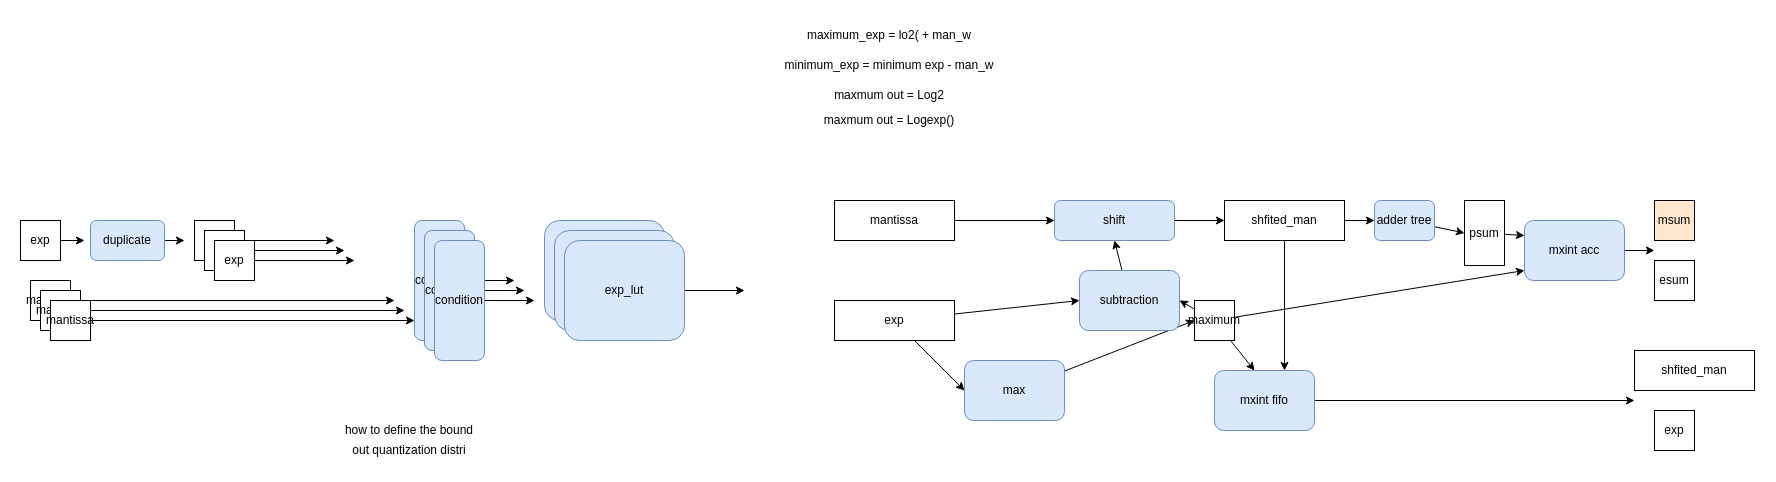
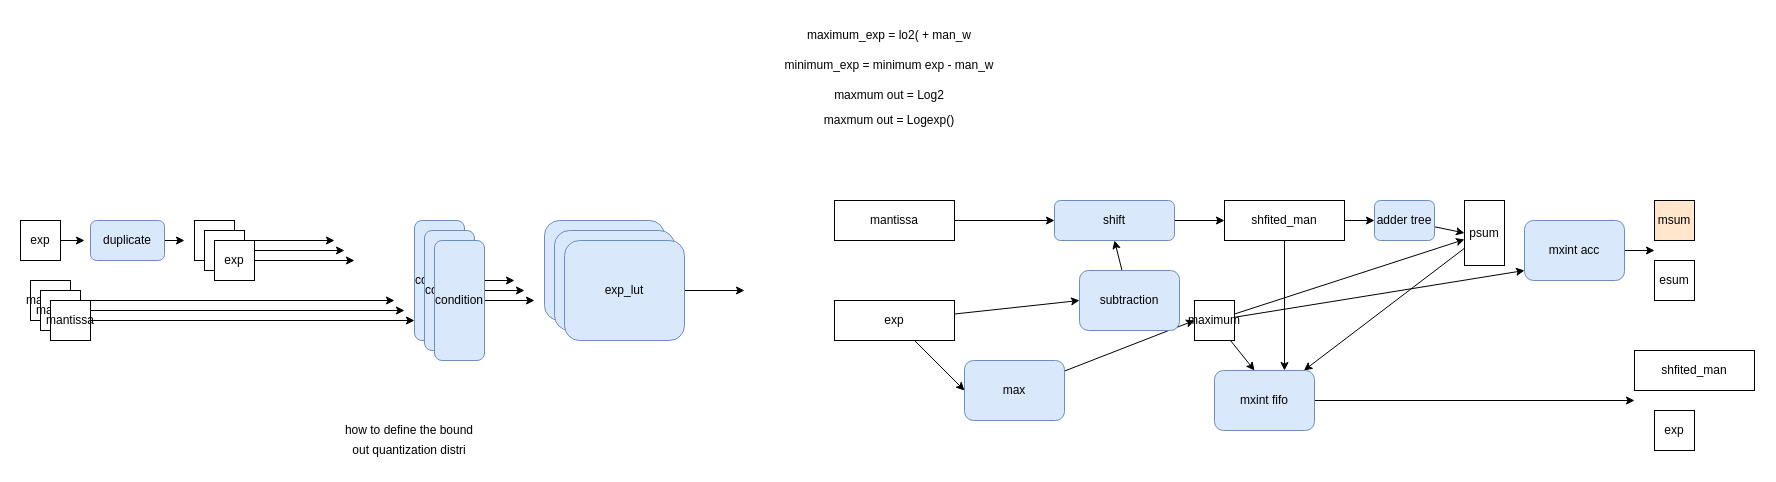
  <mxCell id="0" />
  <mxCell id="1" parent="0" />
  <mxCell id="2" style="edgeStyle=none;html=1;" parent="1" source="3" edge="1"><mxGeometry relative="1" as="geometry"><mxPoint x="394" y="300" as="targetPoint" /></mxGeometry></mxCell>
  <mxCell id="3" value="mantissa" style="rounded=0;whiteSpace=wrap;html=1;" parent="1" vertex="1"><mxGeometry x="30" y="280" width="40" height="40" as="geometry" /></mxCell>
  <mxCell id="4" value="maxmum out = Log2" style="text;strokeColor=none;align=center;fillColor=none;html=1;verticalAlign=middle;whiteSpace=wrap;rounded=0;" parent="1" vertex="1"><mxGeometry x="759" y="80" width="260" height="30" as="geometry" /></mxCell>
  <mxCell id="5" value="maxmum out = Logexp()" style="text;strokeColor=none;align=center;fillColor=none;html=1;verticalAlign=middle;whiteSpace=wrap;rounded=0;" parent="1" vertex="1"><mxGeometry x="784" y="110" width="210" height="20" as="geometry" /></mxCell>
  <mxCell id="6" value="maximum_exp = lo2( + man_w" style="text;strokeColor=none;align=center;fillColor=none;html=1;verticalAlign=middle;whiteSpace=wrap;rounded=0;" parent="1" vertex="1"><mxGeometry x="754" width="270" height="30" as="geometry" y="20" /></mxCell>
  <mxCell id="7" value="minimum_exp = minimum exp - man_w" style="text;strokeColor=none;align=center;fillColor=none;html=1;verticalAlign=middle;whiteSpace=wrap;rounded=0;" parent="1" vertex="1"><mxGeometry x="754" y="50" width="270" height="30" as="geometry" /></mxCell>
  <mxCell id="8" style="edgeStyle=none;html=1;" parent="1" source="9" edge="1"><mxGeometry relative="1" as="geometry"><mxPoint x="84" y="240" as="targetPoint" /></mxGeometry></mxCell>
  <mxCell id="9" value="exp" style="rounded=0;whiteSpace=wrap;html=1;" parent="1" vertex="1"><mxGeometry x="20" y="220" width="40" height="40" as="geometry" /></mxCell>
  <mxCell id="10" value="exp_lut" style="rounded=1;whiteSpace=wrap;html=1;fillColor=#dae8fc;strokeColor=#6c8ebf;" parent="1" vertex="1"><mxGeometry x="544" y="220" width="120" height="100" as="geometry" /></mxCell>
  <mxCell id="11" style="edgeStyle=none;html=1;" parent="1" source="12" edge="1"><mxGeometry relative="1" as="geometry"><mxPoint x="1054" y="220" as="targetPoint" /></mxGeometry></mxCell>
  <mxCell id="12" value="mantissa" style="rounded=0;whiteSpace=wrap;html=1;" parent="1" vertex="1"><mxGeometry x="834" y="200" width="120" height="40" as="geometry" /></mxCell>
  <mxCell id="13" style="edgeStyle=none;html=1;entryX=0;entryY=0.5;entryDx=0;entryDy=0;" parent="1" source="15" target="19" edge="1"><mxGeometry relative="1" as="geometry"><mxPoint x="1064" y="320" as="targetPoint" /></mxGeometry></mxCell>
  <mxCell id="14" style="edgeStyle=none;html=1;" parent="1" source="15" edge="1"><mxGeometry relative="1" as="geometry"><mxPoint x="964" y="390" as="targetPoint" /></mxGeometry></mxCell>
  <mxCell id="15" value="exp" style="rounded=0;whiteSpace=wrap;html=1;" parent="1" vertex="1"><mxGeometry x="834" y="300" width="120" height="40" as="geometry" /></mxCell>
  <mxCell id="16" style="edgeStyle=none;html=1;entryX=0;entryY=0.5;entryDx=0;entryDy=0;" parent="1" source="17" target="25" edge="1"><mxGeometry relative="1" as="geometry"><mxPoint x="1184" y="390" as="targetPoint" /></mxGeometry></mxCell>
  <mxCell id="17" value="max" style="rounded=1;whiteSpace=wrap;html=1;fillColor=#dae8fc;strokeColor=#6c8ebf;" parent="1" vertex="1"><mxGeometry x="964" y="360" width="100" height="60" as="geometry" /></mxCell>
  <mxCell id="18" style="edgeStyle=none;html=1;" parent="1" source="19" edge="1"><mxGeometry relative="1" as="geometry"><mxPoint x="1114" y="240" as="targetPoint" /></mxGeometry></mxCell>
  <mxCell id="19" value="subtraction" style="rounded=1;whiteSpace=wrap;html=1;fillColor=#dae8fc;strokeColor=#6c8ebf;" parent="1" vertex="1"><mxGeometry x="1079" y="270" width="100" height="60" as="geometry" /></mxCell>
  <mxCell id="20" style="edgeStyle=none;html=1;" parent="1" source="21" edge="1"><mxGeometry relative="1" as="geometry"><mxPoint x="1224" y="220" as="targetPoint" /></mxGeometry></mxCell>
  <mxCell id="21" value="shift" style="rounded=1;whiteSpace=wrap;html=1;fillColor=#dae8fc;strokeColor=#6c8ebf;" parent="1" vertex="1"><mxGeometry x="1054" y="200" width="120" height="40" as="geometry" /></mxCell>
  <mxCell id="22" style="edgeStyle=none;html=1;" parent="1" source="25" edge="1"><mxGeometry relative="1" as="geometry"><mxPoint x="1524" y="270" as="targetPoint" /></mxGeometry></mxCell>
  <mxCell id="23" style="edgeStyle=none;html=1;" parent="1" source="25" edge="1"><mxGeometry relative="1" as="geometry"><mxPoint x="1254" y="370" as="targetPoint" /></mxGeometry></mxCell>
- <mxCell id="24" style="edgeStyle=none;html=1;entryX=1;entryY=0.5;entryDx=0;entryDy=0;" parent="1" source="25" target="19" edge="1"><mxGeometry relative="1" as="geometry" /></mxCell>
+ <mxCell id="24" style="edgeStyle=none;html=1;" parent="1" source="25" target="32" edge="1"><mxGeometry relative="1" as="geometry" /></mxCell>
  <mxCell id="25" value="maximum" style="rounded=0;whiteSpace=wrap;html=1;" parent="1" vertex="1"><mxGeometry x="1194" y="300" width="40" height="40" as="geometry" /></mxCell>
  <mxCell id="26" style="edgeStyle=none;html=1;" parent="1" source="28" edge="1"><mxGeometry relative="1" as="geometry"><mxPoint x="1374" y="220" as="targetPoint" /></mxGeometry></mxCell>
  <mxCell id="27" style="edgeStyle=none;html=1;" parent="1" source="28" edge="1"><mxGeometry relative="1" as="geometry"><mxPoint x="1284" y="370" as="targetPoint" /></mxGeometry></mxCell>
  <mxCell id="28" value="shfited_man" style="rounded=0;whiteSpace=wrap;html=1;" parent="1" vertex="1"><mxGeometry x="1224" y="200" width="120" height="40" as="geometry" /></mxCell>
  <mxCell id="29" style="edgeStyle=none;html=1;entryX=0;entryY=0.5;entryDx=0;entryDy=0;" parent="1" source="30" target="32" edge="1"><mxGeometry relative="1" as="geometry" /></mxCell>
  <mxCell id="30" value="adder tree" style="rounded=1;whiteSpace=wrap;html=1;fillColor=#dae8fc;strokeColor=#6c8ebf;" parent="1" vertex="1"><mxGeometry x="1374" y="200" width="60" height="40" as="geometry" /></mxCell>
- <mxCell id="31" style="edgeStyle=none;html=1;entryX=0;entryY=0.25;entryDx=0;entryDy=0;" parent="1" source="32" target="34" edge="1"><mxGeometry relative="1" as="geometry" /></mxCell>
+ <mxCell id="31" style="edgeStyle=none;html=1;" parent="1" source="32" target="37" edge="1"><mxGeometry relative="1" as="geometry" /></mxCell>
  <mxCell id="32" value="psum" style="rounded=0;whiteSpace=wrap;html=1;" parent="1" vertex="1"><mxGeometry x="1464" y="200" width="40" height="65" as="geometry" /></mxCell>
  <mxCell id="33" style="edgeStyle=none;html=1;" parent="1" source="34" edge="1"><mxGeometry relative="1" as="geometry"><mxPoint x="1654" y="250" as="targetPoint" /></mxGeometry></mxCell>
  <mxCell id="34" value="mxint acc" style="rounded=1;whiteSpace=wrap;html=1;fillColor=#dae8fc;strokeColor=#6c8ebf;" parent="1" vertex="1"><mxGeometry x="1524" y="220" width="100" height="60" as="geometry" /></mxCell>
  <mxCell id="35" value="msum" style="rounded=0;whiteSpace=wrap;html=1;fillColor=#ffe6cc;" parent="1" vertex="1"><mxGeometry x="1654" y="200" width="40" height="40" as="geometry" /></mxCell>
  <mxCell id="36" style="edgeStyle=none;html=1;" parent="1" source="37" edge="1"><mxGeometry relative="1" as="geometry"><mxPoint x="1634" y="400" as="targetPoint" /></mxGeometry></mxCell>
  <mxCell id="37" value="mxint fifo" style="rounded=1;whiteSpace=wrap;html=1;fillColor=#dae8fc;strokeColor=#6c8ebf;" parent="1" vertex="1"><mxGeometry x="1214" y="370" width="100" height="60" as="geometry" /></mxCell>
  <mxCell id="38" value="esum" style="rounded=0;whiteSpace=wrap;html=1;" parent="1" vertex="1"><mxGeometry x="1654" y="260" width="40" height="40" as="geometry" /></mxCell>
  <mxCell id="39" value="shfited_man" style="rounded=0;whiteSpace=wrap;html=1;" parent="1" vertex="1"><mxGeometry x="1634" y="350" width="120" height="40" as="geometry" /></mxCell>
  <mxCell id="40" value="exp" style="rounded=0;whiteSpace=wrap;html=1;" parent="1" vertex="1"><mxGeometry x="1654" y="410" width="40" height="40" as="geometry" /></mxCell>
  <mxCell id="41" value="how to define the bound" style="text;strokeColor=none;align=center;fillColor=none;html=1;verticalAlign=middle;whiteSpace=wrap;rounded=0;" parent="1" vertex="1"><mxGeometry x="329" y="420" width="160" height="20" as="geometry" /></mxCell>
  <mxCell id="42" value="out quantization distri" style="text;strokeColor=none;align=center;fillColor=none;html=1;verticalAlign=middle;whiteSpace=wrap;rounded=0;" parent="1" vertex="1"><mxGeometry x="344" y="440" width="130" height="20" as="geometry" /></mxCell>
  <mxCell id="43" value="mantissa" style="rounded=0;whiteSpace=wrap;html=1;" parent="1" vertex="1"><mxGeometry x="40" y="290" width="40" height="40" as="geometry" /></mxCell>
  <mxCell id="44" style="edgeStyle=none;html=1;" parent="1" source="43" edge="1"><mxGeometry relative="1" as="geometry"><mxPoint x="404" y="310" as="targetPoint" /></mxGeometry></mxCell>
  <mxCell id="45" value="exp_lut" style="rounded=1;whiteSpace=wrap;html=1;fillColor=#dae8fc;strokeColor=#6c8ebf;" parent="1" vertex="1"><mxGeometry x="554" y="230" width="120" height="100" as="geometry" /></mxCell>
  <mxCell id="46" value="mantissa" style="rounded=0;whiteSpace=wrap;html=1;" parent="1" vertex="1"><mxGeometry x="50" y="300" width="40" height="40" as="geometry" /></mxCell>
  <mxCell id="47" style="edgeStyle=none;html=1;" parent="1" source="46" edge="1"><mxGeometry relative="1" as="geometry"><mxPoint x="414" y="320" as="targetPoint" /></mxGeometry></mxCell>
  <mxCell id="48" style="edgeStyle=none;html=1;" parent="1" source="49" edge="1"><mxGeometry relative="1" as="geometry"><mxPoint x="744" y="290" as="targetPoint" /></mxGeometry></mxCell>
  <mxCell id="49" value="exp_lut" style="rounded=1;whiteSpace=wrap;html=1;fillColor=#dae8fc;strokeColor=#6c8ebf;" parent="1" vertex="1"><mxGeometry x="564" y="240" width="120" height="100" as="geometry" /></mxCell>
  <mxCell id="50" style="edgeStyle=none;html=1;" parent="1" source="51" edge="1"><mxGeometry relative="1" as="geometry"><mxPoint x="184" y="240" as="targetPoint" /></mxGeometry></mxCell>
  <mxCell id="51" value="duplicate" style="rounded=1;whiteSpace=wrap;html=1;fillColor=#dae8fc;strokeColor=#6c8ebf;" parent="1" vertex="1"><mxGeometry x="90" y="220" width="74" height="40" as="geometry" /></mxCell>
  <mxCell id="52" style="edgeStyle=none;html=1;" parent="1" source="53" edge="1"><mxGeometry relative="1" as="geometry"><mxPoint x="334" y="240" as="targetPoint" /></mxGeometry></mxCell>
  <mxCell id="53" value="exp" style="rounded=0;whiteSpace=wrap;html=1;" parent="1" vertex="1"><mxGeometry x="194" y="220" width="40" height="40" as="geometry" /></mxCell>
  <mxCell id="54" style="edgeStyle=none;html=1;" parent="1" source="55" edge="1"><mxGeometry relative="1" as="geometry"><mxPoint x="344" y="250" as="targetPoint" /></mxGeometry></mxCell>
  <mxCell id="55" value="exp" style="rounded=0;whiteSpace=wrap;html=1;" parent="1" vertex="1"><mxGeometry x="204" y="230" width="40" height="40" as="geometry" /></mxCell>
  <mxCell id="56" style="edgeStyle=none;html=1;" parent="1" source="57" edge="1"><mxGeometry relative="1" as="geometry"><mxPoint x="354" y="260" as="targetPoint" /></mxGeometry></mxCell>
  <mxCell id="57" value="exp" style="rounded=0;whiteSpace=wrap;html=1;" parent="1" vertex="1"><mxGeometry x="214" y="240" width="40" height="40" as="geometry" /></mxCell>
  <mxCell id="58" style="edgeStyle=none;html=1;" parent="1" source="59" edge="1"><mxGeometry relative="1" as="geometry"><mxPoint x="514" y="280" as="targetPoint" /></mxGeometry></mxCell>
  <mxCell id="59" value="condition" style="rounded=1;whiteSpace=wrap;html=1;fillColor=#dae8fc;strokeColor=#6c8ebf;" parent="1" vertex="1"><mxGeometry x="414" y="220" width="50" height="120" as="geometry" /></mxCell>
  <mxCell id="60" style="edgeStyle=none;html=1;" parent="1" source="61" edge="1"><mxGeometry relative="1" as="geometry"><mxPoint x="524" y="290" as="targetPoint" /></mxGeometry></mxCell>
  <mxCell id="61" value="condition" style="rounded=1;whiteSpace=wrap;html=1;fillColor=#dae8fc;strokeColor=#6c8ebf;" parent="1" vertex="1"><mxGeometry x="424" y="230" width="50" height="120" as="geometry" /></mxCell>
  <mxCell id="62" style="edgeStyle=none;html=1;" parent="1" source="63" edge="1"><mxGeometry relative="1" as="geometry"><mxPoint x="534" y="300" as="targetPoint" /></mxGeometry></mxCell>
  <mxCell id="63" value="condition" style="rounded=1;whiteSpace=wrap;html=1;fillColor=#dae8fc;strokeColor=#6c8ebf;" parent="1" vertex="1"><mxGeometry x="434" y="240" width="50" height="120" as="geometry" /></mxCell>
